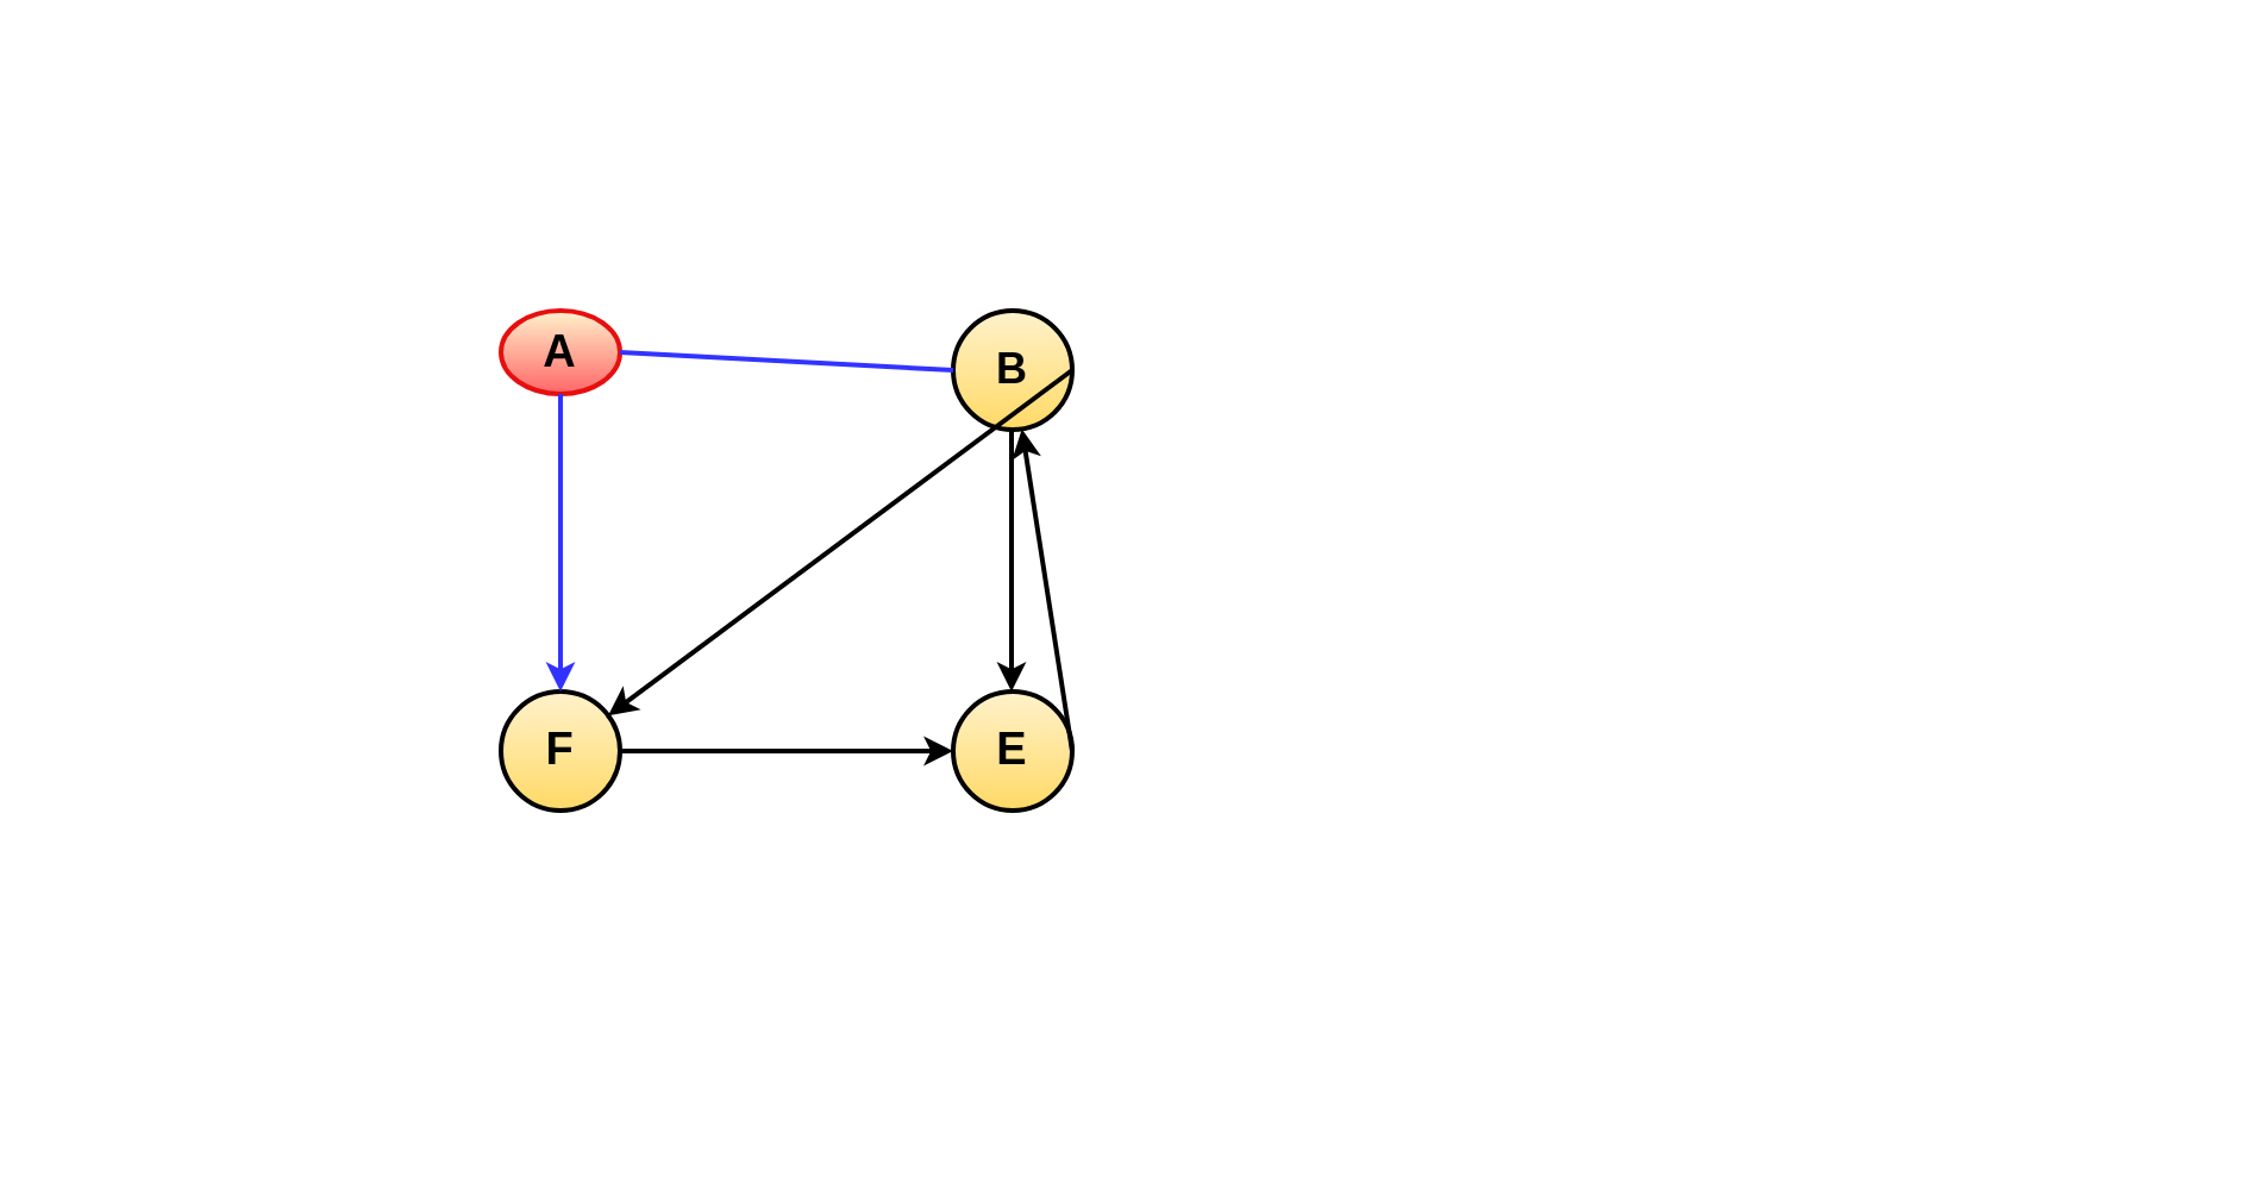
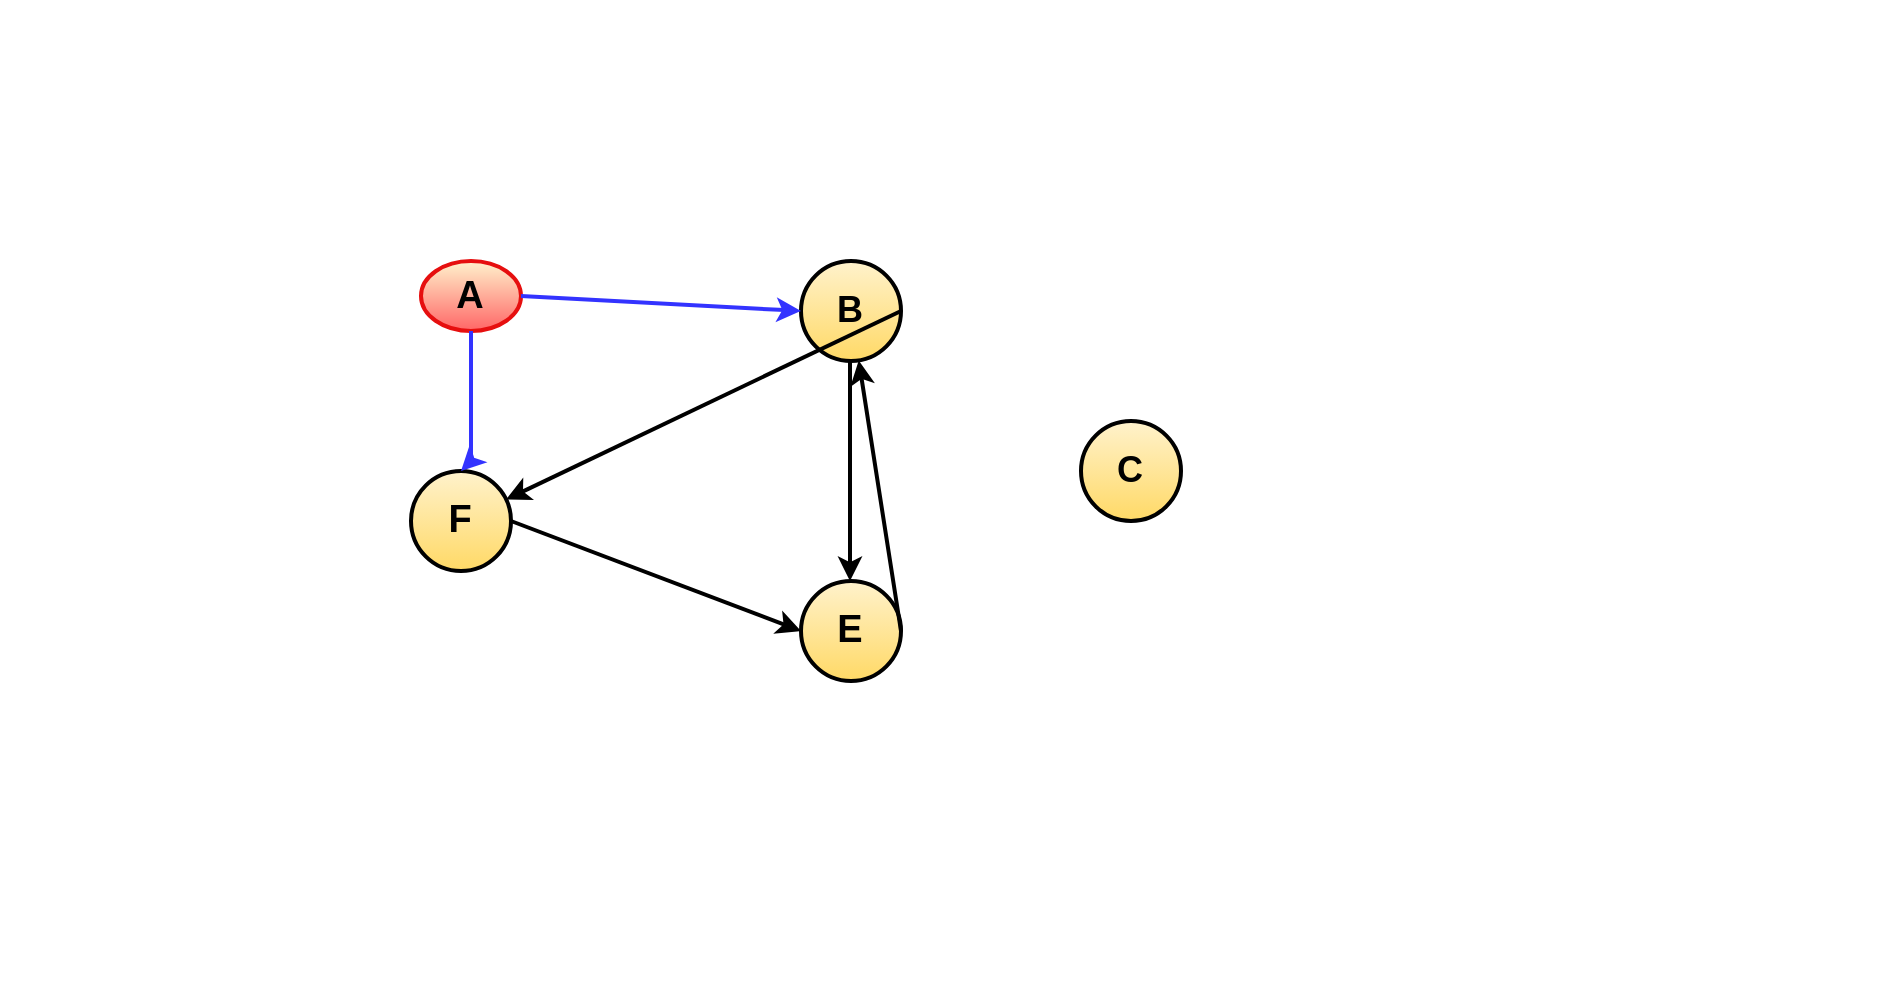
  <mxCell id="0" />
  <mxCell id="1" parent="0" />
  <mxCell id="2" value="" style="rounded=0;whiteSpace=wrap;html=1;strokeWidth=2;strokeColor=none;" parent="1" vertex="1"><mxGeometry x="20" width="900" height="460" as="geometry" y="20" /></mxCell>
+ <mxCell id="3" value="&lt;font style=&quot;font-size: 18px;&quot;&gt;C&lt;/font&gt;" style="ellipse;whiteSpace=wrap;html=1;aspect=fixed;fillColor=#fff2cc;strokeColor=default;gradientColor=#ffd966;fontStyle=1;labelBorderColor=none;strokeWidth=2;" parent="1" vertex="1"><mxGeometry x="540" y="210" width="50" height="50" as="geometry" /></mxCell>
  <mxCell id="4" value="&lt;font style=&quot;font-size: 18px;&quot;&gt;B&lt;/font&gt;" style="ellipse;whiteSpace=wrap;html=1;aspect=fixed;fillColor=#fff2cc;strokeColor=default;gradientColor=#ffd966;fontStyle=1;labelBorderColor=none;strokeWidth=2;" parent="1" vertex="1"><mxGeometry x="400" y="130" width="50" height="50" as="geometry" /></mxCell>
  <mxCell id="5" value="&lt;font style=&quot;font-size: 19px;&quot;&gt;A&lt;/font&gt;" style="ellipse;whiteSpace=wrap;html=1;aspect=fixed;fillColor=#fff2cc;strokeColor=#e60f0f;gradientColor=#ff6666;fontStyle=1;labelBorderColor=none;strokeWidth=2;" parent="1" vertex="1"><mxGeometry x="210" y="130" width="50" height="35" as="geometry" /></mxCell>
- <mxCell id="6" value="&lt;span style=&quot;font-size: 19px;&quot;&gt;F&lt;/span&gt;" style="ellipse;whiteSpace=wrap;html=1;aspect=fixed;fillColor=#fff2cc;strokeColor=default;gradientColor=#ffd966;fontStyle=1;labelBorderColor=none;strokeWidth=2;" parent="1" vertex="1"><mxGeometry x="210" y="290" width="50" height="50" as="geometry" /></mxCell>
+ <mxCell id="6" value="&lt;span style=&quot;font-size: 19px;&quot;&gt;F&lt;/span&gt;" style="ellipse;whiteSpace=wrap;html=1;aspect=fixed;fillColor=#fff2cc;strokeColor=default;gradientColor=#ffd966;fontStyle=1;labelBorderColor=none;strokeWidth=2;" parent="1" vertex="1"><mxGeometry x="205" y="235" width="50" height="50" as="geometry" /></mxCell>
  <mxCell id="7" value="&lt;span style=&quot;font-size: 19px;&quot;&gt;E&lt;/span&gt;" style="ellipse;whiteSpace=wrap;html=1;aspect=fixed;fillColor=#fff2cc;strokeColor=default;gradientColor=#ffd966;fontStyle=1;labelBorderColor=none;strokeWidth=2;" parent="1" vertex="1"><mxGeometry x="400" y="290" width="50" height="50" as="geometry" /></mxCell>
- <mxCell id="8" value="" style="endArrow=none;html=1;rounded=0;strokeWidth=2;exitX=1;exitY=0.5;exitDx=0;exitDy=0;entryX=0;entryY=0.5;entryDx=0;entryDy=0;strokeColor=#3333FF;" parent="1" source="5" target="4" edge="1"><mxGeometry width="50" height="50" relative="1" as="geometry"><mxPoint x="460" y="270" as="sourcePoint" /><mxPoint x="510" y="220" as="targetPoint" /></mxGeometry></mxCell>
+ <mxCell id="8" value="" style="endArrow=classic;html=1;rounded=0;strokeWidth=2;exitX=1;exitY=0.5;exitDx=0;exitDy=0;entryX=0;entryY=0.5;entryDx=0;entryDy=0;strokeColor=#3333FF;" parent="1" source="5" target="4" edge="1"><mxGeometry width="50" height="50" relative="1" as="geometry"><mxPoint x="460" y="270" as="sourcePoint" /><mxPoint x="510" y="220" as="targetPoint" /></mxGeometry></mxCell>
  <mxCell id="9" value="" style="endArrow=classic;html=1;rounded=0;strokeWidth=2;exitX=1;exitY=0.5;exitDx=0;exitDy=0;entryX=0;entryY=0.5;entryDx=0;entryDy=0;" parent="1" source="6" target="7" edge="1"><mxGeometry width="50" height="50" relative="1" as="geometry"><mxPoint x="270" y="314.5" as="sourcePoint" /><mxPoint x="390" y="320" as="targetPoint" /></mxGeometry></mxCell>
  <mxCell id="10" value="" style="endArrow=classic;html=1;rounded=0;strokeWidth=2;exitX=0.5;exitY=1;exitDx=0;exitDy=0;entryX=0.5;entryY=0;entryDx=0;entryDy=0;entryPerimeter=0;strokeColor=#3333FF;" parent="1" source="5" target="6" edge="1"><mxGeometry width="50" height="50" relative="1" as="geometry"><mxPoint x="240" y="190" as="sourcePoint" /><mxPoint x="230" y="280" as="targetPoint" /><Array as="points"><mxPoint x="235" y="230" /></Array></mxGeometry></mxCell>
  <mxCell id="11" value="" style="endArrow=classic;html=1;rounded=0;strokeWidth=2;exitX=0.5;exitY=1;exitDx=0;exitDy=0;entryX=0.5;entryY=0;entryDx=0;entryDy=0;entryPerimeter=0;" parent="1" edge="1"><mxGeometry width="50" height="50" relative="1" as="geometry"><mxPoint x="424.5" y="180" as="sourcePoint" /><mxPoint x="424.5" y="290" as="targetPoint" /><Array as="points" /></mxGeometry></mxCell>
  <mxCell id="12" value="" style="endArrow=classic;html=1;rounded=0;strokeWidth=2;exitX=1;exitY=0.5;exitDx=0;exitDy=0;" parent="1" source="7" target="4" edge="1"><mxGeometry width="50" height="50" relative="1" as="geometry"><mxPoint x="470" y="290" as="sourcePoint" /><mxPoint x="520" y="240" as="targetPoint" /></mxGeometry></mxCell>
  <mxCell id="13" value="" style="endArrow=classic;html=1;rounded=0;strokeWidth=2;exitX=1;exitY=0.5;exitDx=0;exitDy=0;" parent="1" source="4" target="6" edge="1"><mxGeometry width="50" height="50" relative="1" as="geometry"><mxPoint x="460" y="100" as="sourcePoint" /><mxPoint x="549" y="210" as="targetPoint" /></mxGeometry></mxCell>
